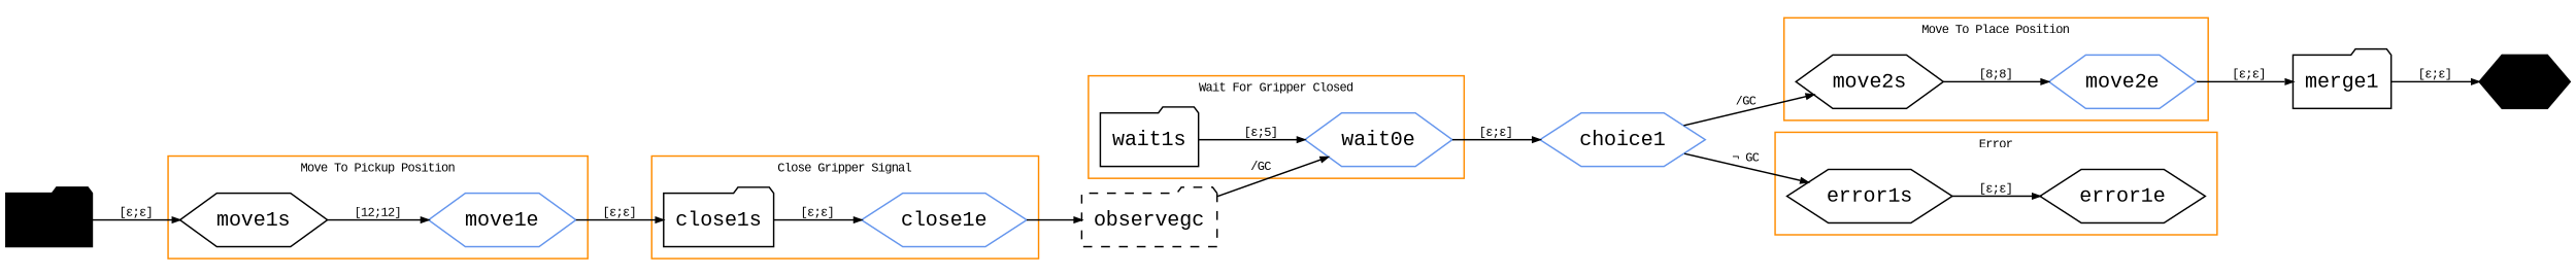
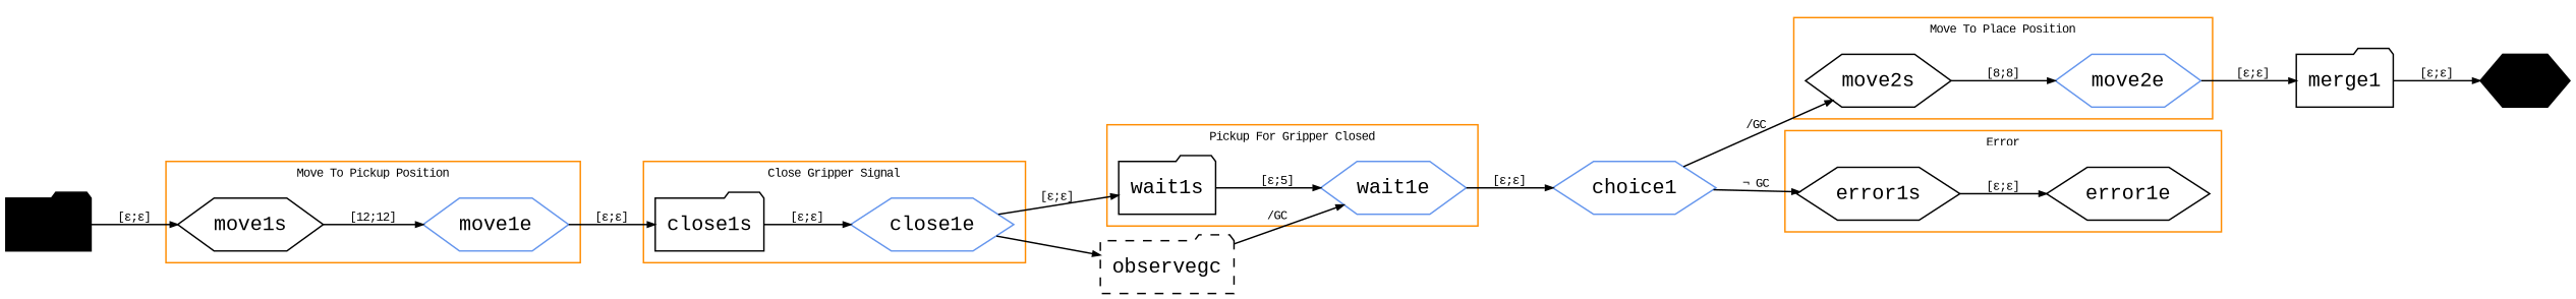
  digraph {
    fontname="Liberation Mono"
    rankdir=LR
    node [fontname="Liberation Mono" shape=hexagon]
    edge [arrowsize=0.5 fontname="Liberation Mono" fontsize=8]
    move1e [color=cornflowerblue width=0.2]
    move1s [width=0.2]
    move2e [color=cornflowerblue width=0.2]
    move2s [width=0.2]
    close1e [color=cornflowerblue width=0.2]
    close1s [shape=folder width=0.2]
-   wait1e [color=cornflowerblue width=0.2 label=wait0e]
+   wait1e [color=cornflowerblue width=0.2]
    wait1s [shape=folder width=0.2]
    error1s [width=0.2]
    error1e [width=0.2]
    merge1 [shape=folder width=0.2]
    observegc [color=black shape=folder style=dashed width=0.2]
    choice1 [color=cornflowerblue width=0.2]
    end [color=black style=filled width=0.2]
    start [color=black shape=folder style=filled width=0.2]
    subgraph cluster_1 {
      color=darkorange
      fontsize=8
      label="Move To Pickup Position"
      move1e
      move1s
    }
    subgraph cluster_2 {
      color=darkorange
      fontsize=8
      label="Move To Place Position"
      move2e
      move2s
    }
    subgraph cluster_3 {
      color=darkorange
      fontsize=8
      label="Close Gripper Signal"
      close1e
      close1s
    }
    subgraph cluster_4 {
      color=darkorange
      fontsize=8
-     label="Wait For Gripper Closed"
+     label="Pickup For Gripper Closed"
      wait1e
      wait1s
    }
    subgraph cluster_5 {
      color=darkorange
      fontsize=8
      label=Error
      error1s
      error1e
    }
    move1e -> close1s [label="[ε;ε]"]
    move1s -> move1e [label="[12;12]"]
    move2e -> merge1 [label="[ε;ε]"]
    move2s -> move2e [label="[8;8]"]
+   close1e -> wait1s [label="[ε;ε]"]
    close1e -> observegc
    close1s -> close1e [label="[ε;ε]"]
    wait1e -> choice1 [label="[ε;ε]"]
    wait1s -> wait1e [label="[ε;5]"]
    error1s -> error1e [label="[ε;ε]"]
    merge1 -> end [label="[ε;ε]"]
    observegc -> wait1e [label="/GC"]
    choice1 -> move2s [label="/GC"]
    choice1 -> error1s [label="¬ GC"]
    start -> move1s [label="[ε;ε]"]
  }
